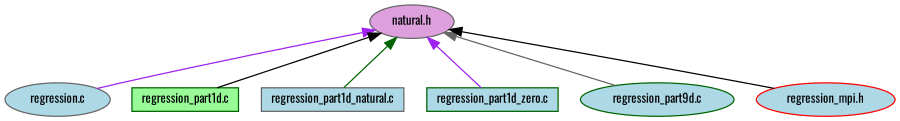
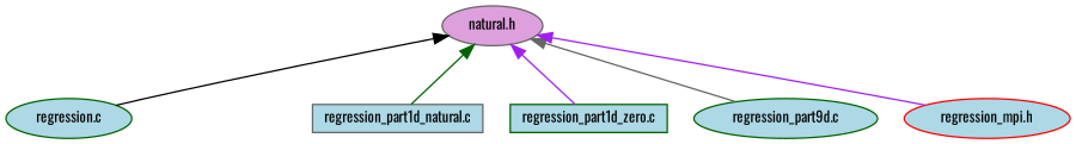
  digraph {
    fontname=Oswald
    node [color=darkgreen fillcolor=lightblue fontname=Oswald fontsize=10 shape=ellipse style=filled]
    edge [color=black dir=back fontname=Oswald fontsize=10 labelfontname="FreeSans.ttf" labelfontsize=10 style=solid]
    n1 [color=gray40 fillcolor=plum fontcolor=black height=0.2 label="natural.h" width=0.4]
-   n2 [color=gray40 height=0.2 label="regression.c" width=0.4]
-   n3 [fillcolor=palegreen height=0.2 label="regression_part1d.c" shape=box width=0.4]
+   n2 [height=0.2 label="regression.c" width=0.4]
    n4 [color=gray40 height=0.2 label="regression_part1d_natural.c" shape=box width=0.4]
    n5 [height=0.2 label="regression_part1d_zero.c" shape=box width=0.4]
    n6 [height=0.2 label="regression_part9d.c" width=0.4]
    n7 [color=red height=0.2 label="regression_mpi.h" width=0.4]
-   n1 -> n2 [color=purple]
-   n1 -> n3
+   n1 -> n2
    n1 -> n4 [color=darkgreen]
    n1 -> n5 [color=purple]
    n1 -> n6 [color=gray40]
-   n1 -> n7
+   n1 -> n7 [color=purple]
  }
